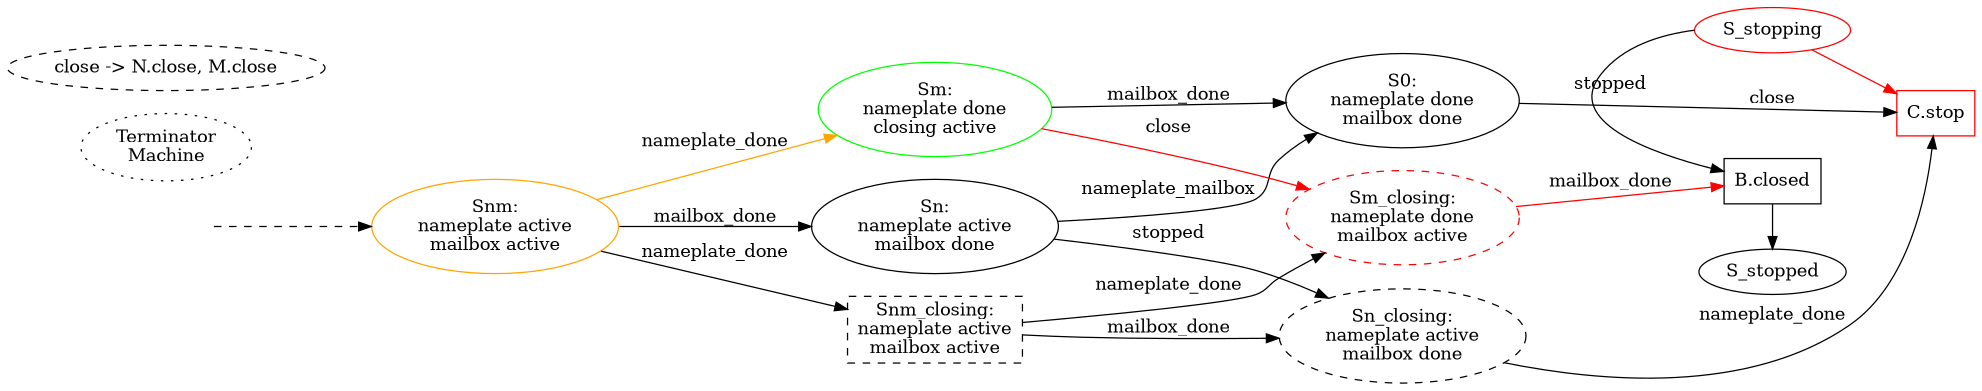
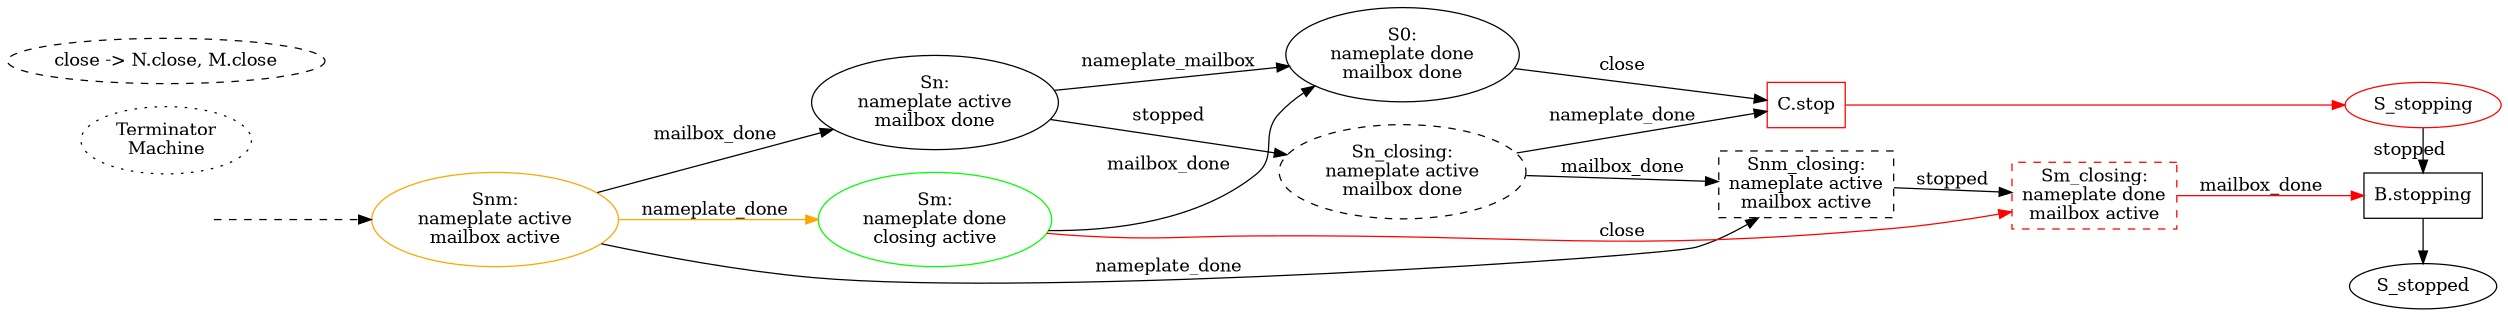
  digraph {
    rankdir=LR
    n1 [color=red label=S_stopping]
-   n2 [label="B.closed" shape=box]
+   n2 [label="B.stopping" shape=box]
    n3 [label=S_stopped]
    n4 [label="Terminator\nMachine" style=dotted]
    initial [style=invis]
    n6 [color=orange label="Snm:\nnameplate active\nmailbox active"]
    n7 [label="Sn:\nnameplate active\nmailbox done"]
    n8 [color=green label="Sm:\nnameplate done\nclosing active"]
    n9 [label="Snm_closing:\nnameplate active\nmailbox active" shape=box style=dashed]
    n10 [label="S0:\nnameplate done\nmailbox done"]
    n11 [label="Sn_closing:\nnameplate active\nmailbox done" style=dashed]
-   n12 [color=red label="Sm_closing:\nnameplate done\nmailbox active" style=dashed]
+   n12 [color=red label="Sm_closing:\nnameplate done\nmailbox active" style=dashed shape=box]
    n13 [color=red label="C.stop" shape=box]
    n14 [label="close -> N.close, M.close" shape=ellipse style=dashed]
    subgraph sub_1 {
      rank=same
      n1
      n2
      n3
    }
    n1 -> n2 [label=stopped]
    n2 -> n3
    initial -> n6 [style=dashed]
    n6 -> n7 [label=mailbox_done]
    n6 -> n8 [color=orange label=nameplate_done]
    n6 -> n9 [label=nameplate_done]
    n7 -> n10 [label=nameplate_mailbox]
    n7 -> n11 [label=stopped]
    n8 -> n10 [label=mailbox_done]
    n8 -> n12 [color=red label=close]
-   n9 -> n11 [label=mailbox_done]
-   n9 -> n12 [label=nameplate_done]
+   n11 -> n9 [label=mailbox_done]
+   n9 -> n12 [label=stopped]
    n10 -> n13 [label=close]
    n11 -> n13 [label=nameplate_done]
    n12 -> n2 [color=red label=mailbox_done]
-   n1 -> n13 [color=red]
+   n13 -> n1 [color=red]
  }
